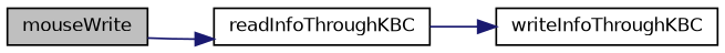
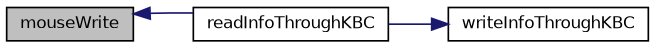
  digraph {
    rankdir=LR
    node [color=black fillcolor=white fontname=Helvetica fontsize=10 shape=record style=filled]
    edge [color=midnightblue fontname=Helvetica fontsize=10 labelfontname=Helvetica labelfontsize=10 style=solid]
    n1 [fillcolor=grey75 fontcolor=black height=0.2 label=mouseWrite width=0.4]
    n2 [height=0.2 label=readInfoThroughKBC width=0.4]
    n3 [height=0.2 label=writeInfoThroughKBC width=0.4]
-   n1 -> n2
+   n2 -> n1
    n2 -> n3
  }
